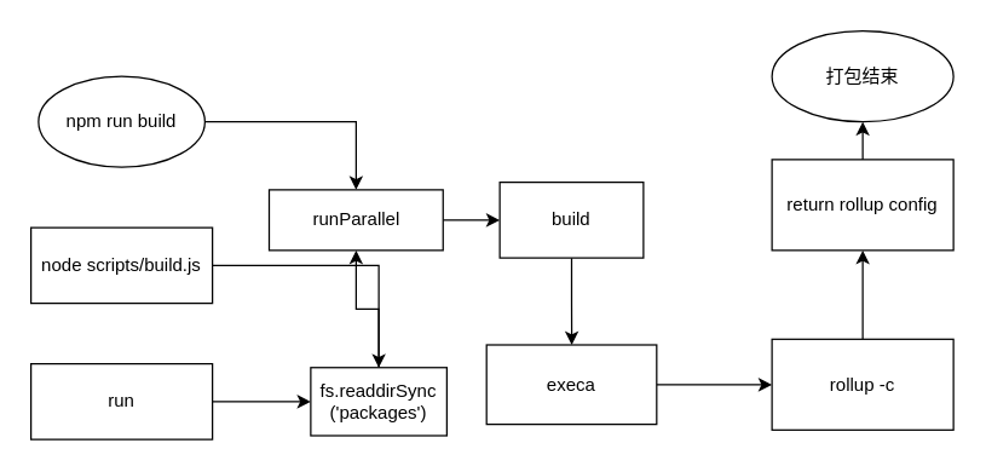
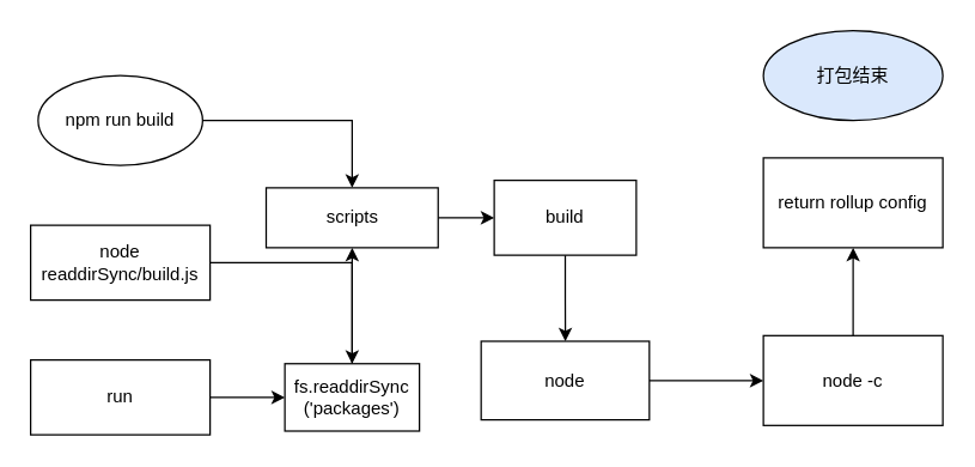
  <mxCell id="0" />
  <mxCell id="1" parent="0" />
  <mxCell id="2" value="" style="edgeStyle=orthogonalEdgeStyle;rounded=0;orthogonalLoop=1;jettySize=auto;html=1;" edge="1" parent="1" source="3" target="11"><mxGeometry relative="1" as="geometry" /></mxCell>
  <mxCell id="3" value="npm run build" style="ellipse;whiteSpace=wrap;html=1;" vertex="1" parent="1"><mxGeometry x="25" y="50" width="110" height="60" as="geometry" /></mxCell>
  <mxCell id="4" value="" style="edgeStyle=orthogonalEdgeStyle;rounded=0;orthogonalLoop=1;jettySize=auto;html=1;" edge="1" parent="1" source="5" target="9"><mxGeometry relative="1" as="geometry" /></mxCell>
- <mxCell id="5" value="&lt;div&gt;node scripts/build.js&lt;/div&gt;" style="whiteSpace=wrap;html=1;" vertex="1" parent="1"><mxGeometry x="20" y="150" width="120" height="50" as="geometry" /></mxCell>
+ <mxCell id="5" value="&lt;div&gt;node readdirSync/build.js&lt;/div&gt;" style="whiteSpace=wrap;html=1;" vertex="1" parent="1"><mxGeometry x="20" y="150" width="120" height="50" as="geometry" /></mxCell>
  <mxCell id="6" value="" style="edgeStyle=orthogonalEdgeStyle;rounded=0;orthogonalLoop=1;jettySize=auto;html=1;" edge="1" parent="1" source="7" target="9"><mxGeometry relative="1" as="geometry" /></mxCell>
  <mxCell id="7" value="run" style="whiteSpace=wrap;html=1;" vertex="1" parent="1"><mxGeometry x="20" y="240" width="120" height="50" as="geometry" /></mxCell>
  <mxCell id="8" value="" style="edgeStyle=orthogonalEdgeStyle;rounded=0;orthogonalLoop=1;jettySize=auto;html=1;" edge="1" parent="1" source="9" target="11"><mxGeometry relative="1" as="geometry" /></mxCell>
- <mxCell id="9" value="&lt;div&gt;fs.readdirSync&lt;/div&gt;&lt;div&gt;('packages')&lt;/div&gt;" style="whiteSpace=wrap;html=1;" vertex="1" parent="1"><mxGeometry x="205" y="242.5" width="90" height="45" as="geometry" /></mxCell>
+ <mxCell id="9" value="&lt;div&gt;fs.readdirSync&lt;/div&gt;&lt;div&gt;('packages')&lt;/div&gt;" style="whiteSpace=wrap;html=1;" vertex="1" parent="1"><mxGeometry x="190" y="242.5" width="90" height="45" as="geometry" /></mxCell>
  <mxCell id="10" value="" style="edgeStyle=orthogonalEdgeStyle;rounded=0;orthogonalLoop=1;jettySize=auto;html=1;" edge="1" parent="1" source="11" target="13"><mxGeometry relative="1" as="geometry" /></mxCell>
- <mxCell id="11" value="&lt;span style=&quot;&quot;&gt;runParallel&lt;/span&gt;" style="whiteSpace=wrap;html=1;" vertex="1" parent="1"><mxGeometry x="177.5" y="125" width="115" height="40" as="geometry" /></mxCell>
+ <mxCell id="11" value="&lt;span style=&quot;&quot;&gt;scripts&lt;/span&gt;" style="whiteSpace=wrap;html=1;" vertex="1" parent="1"><mxGeometry x="177.5" y="125" width="115" height="40" as="geometry" /></mxCell>
  <mxCell id="12" value="" style="edgeStyle=orthogonalEdgeStyle;rounded=0;orthogonalLoop=1;jettySize=auto;html=1;" edge="1" parent="1" source="13" target="15"><mxGeometry relative="1" as="geometry" /></mxCell>
  <mxCell id="13" value="build" style="whiteSpace=wrap;html=1;" vertex="1" parent="1"><mxGeometry x="330" y="120" width="95" height="50" as="geometry" /></mxCell>
  <mxCell id="14" value="" style="edgeStyle=orthogonalEdgeStyle;rounded=0;orthogonalLoop=1;jettySize=auto;html=1;" edge="1" parent="1" source="15" target="17"><mxGeometry relative="1" as="geometry" /></mxCell>
- <mxCell id="15" value="execa" style="whiteSpace=wrap;html=1;" vertex="1" parent="1"><mxGeometry x="321.25" y="227.5" width="112.5" height="52.5" as="geometry" /></mxCell>
+ <mxCell id="15" value="node" style="whiteSpace=wrap;html=1;" vertex="1" parent="1"><mxGeometry x="321.25" y="227.5" width="112.5" height="52.5" as="geometry" /></mxCell>
  <mxCell id="16" value="" style="edgeStyle=orthogonalEdgeStyle;rounded=0;orthogonalLoop=1;jettySize=auto;html=1;" edge="1" parent="1" source="17" target="19"><mxGeometry relative="1" as="geometry" /></mxCell>
- <mxCell id="17" value="rollup -c" style="whiteSpace=wrap;html=1;" vertex="1" parent="1"><mxGeometry x="510" y="223.75" width="120" height="60" as="geometry" /></mxCell>
- <mxCell id="18" value="" style="edgeStyle=orthogonalEdgeStyle;rounded=0;orthogonalLoop=1;jettySize=auto;html=1;" edge="1" parent="1" source="19" target="20"><mxGeometry relative="1" as="geometry" /></mxCell>
+ <mxCell id="17" value="node -c" style="whiteSpace=wrap;html=1;" vertex="1" parent="1"><mxGeometry x="510" y="223.75" width="120" height="60" as="geometry" /></mxCell>
  <mxCell id="19" value="return rollup config" style="whiteSpace=wrap;html=1;" vertex="1" parent="1"><mxGeometry x="510" y="105" width="120" height="60" as="geometry" /></mxCell>
- <mxCell id="20" value="打包结束" style="ellipse;whiteSpace=wrap;html=1;" vertex="1" parent="1"><mxGeometry x="510" y="20" width="120" height="60" as="geometry" /></mxCell>
+ <mxCell id="20" value="打包结束" style="ellipse;whiteSpace=wrap;html=1;fillColor=#dae8fc;" vertex="1" parent="1"><mxGeometry x="510" y="20" width="120" height="60" as="geometry" /></mxCell>
